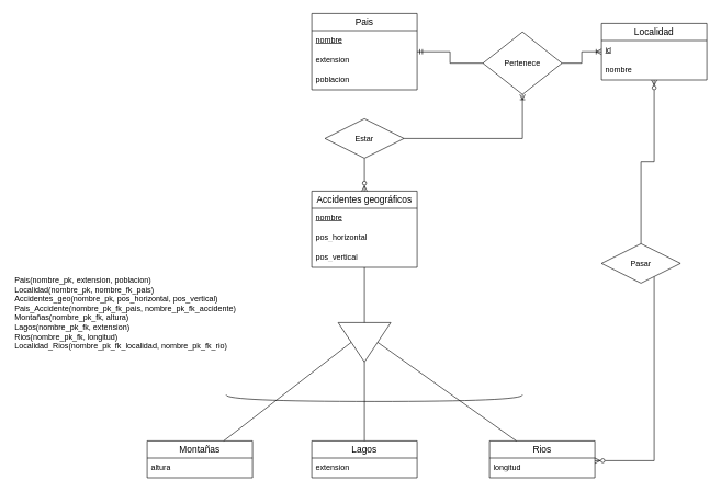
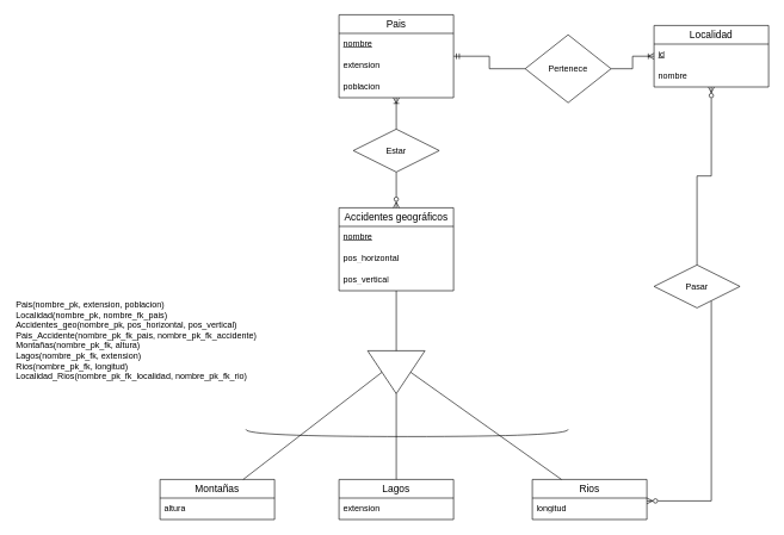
  <mxCell id="0" />
  <mxCell id="1" parent="0" />
  <mxCell id="2" value="Lagos" style="swimlane;fontStyle=0;childLayout=stackLayout;horizontal=1;startSize=26;horizontalStack=0;resizeParent=1;resizeParentMax=0;resizeLast=0;collapsible=1;marginBottom=0;align=center;fontSize=14;" parent="1" vertex="1"><mxGeometry x="473" y="670" width="160" height="56" as="geometry" /></mxCell>
  <mxCell id="3" value="extension" style="text;strokeColor=none;fillColor=none;spacingLeft=4;spacingRight=4;overflow=hidden;rotatable=0;points=[[0,0.5],[1,0.5]];portConstraint=eastwest;fontSize=12;whiteSpace=wrap;html=1;" parent="2" vertex="1"><mxGeometry y="26" width="160" height="30" as="geometry" /></mxCell>
  <mxCell id="4" value="Rios" style="swimlane;fontStyle=0;childLayout=stackLayout;horizontal=1;startSize=26;horizontalStack=0;resizeParent=1;resizeParentMax=0;resizeLast=0;collapsible=1;marginBottom=0;align=center;fontSize=14;" parent="1" vertex="1"><mxGeometry x="743" y="670" width="160" height="56" as="geometry" /></mxCell>
  <mxCell id="5" value="longitud" style="text;strokeColor=none;fillColor=none;spacingLeft=4;spacingRight=4;overflow=hidden;rotatable=0;points=[[0,0.5],[1,0.5]];portConstraint=eastwest;fontSize=12;whiteSpace=wrap;html=1;" parent="4" vertex="1"><mxGeometry y="26" width="160" height="30" as="geometry" /></mxCell>
  <mxCell id="6" value="Montañas" style="swimlane;fontStyle=0;childLayout=stackLayout;horizontal=1;startSize=26;horizontalStack=0;resizeParent=1;resizeParentMax=0;resizeLast=0;collapsible=1;marginBottom=0;align=center;fontSize=14;" parent="1" vertex="1"><mxGeometry x="223" y="670" width="160" height="56" as="geometry" /></mxCell>
  <mxCell id="7" value="altura" style="text;strokeColor=none;fillColor=none;spacingLeft=4;spacingRight=4;overflow=hidden;rotatable=0;points=[[0,0.5],[1,0.5]];portConstraint=eastwest;fontSize=12;whiteSpace=wrap;html=1;" parent="6" vertex="1"><mxGeometry y="26" width="160" height="30" as="geometry" /></mxCell>
  <mxCell id="8" value="Accidentes geográficos" style="swimlane;fontStyle=0;childLayout=stackLayout;horizontal=1;startSize=26;horizontalStack=0;resizeParent=1;resizeParentMax=0;resizeLast=0;collapsible=1;marginBottom=0;align=center;fontSize=14;" parent="1" vertex="1"><mxGeometry x="473" y="290" width="160" height="116" as="geometry" /></mxCell>
  <mxCell id="9" value="&lt;u&gt;nombre&lt;/u&gt;" style="text;strokeColor=none;fillColor=none;spacingLeft=4;spacingRight=4;overflow=hidden;rotatable=0;points=[[0,0.5],[1,0.5]];portConstraint=eastwest;fontSize=12;whiteSpace=wrap;html=1;" parent="8" vertex="1"><mxGeometry y="26" width="160" height="30" as="geometry" /></mxCell>
  <mxCell id="10" value="pos_horizontal" style="text;strokeColor=none;fillColor=none;spacingLeft=4;spacingRight=4;overflow=hidden;rotatable=0;points=[[0,0.5],[1,0.5]];portConstraint=eastwest;fontSize=12;whiteSpace=wrap;html=1;" parent="8" vertex="1"><mxGeometry y="56" width="160" height="30" as="geometry" /></mxCell>
  <mxCell id="11" value="pos_vertical" style="text;strokeColor=none;fillColor=none;spacingLeft=4;spacingRight=4;overflow=hidden;rotatable=0;points=[[0,0.5],[1,0.5]];portConstraint=eastwest;fontSize=12;whiteSpace=wrap;html=1;" parent="8" vertex="1"><mxGeometry y="86" width="160" height="30" as="geometry" /></mxCell>
  <mxCell id="12" value="Pais" style="swimlane;fontStyle=0;childLayout=stackLayout;horizontal=1;startSize=26;horizontalStack=0;resizeParent=1;resizeParentMax=0;resizeLast=0;collapsible=1;marginBottom=0;align=center;fontSize=14;" parent="1" vertex="1"><mxGeometry x="473" y="20" width="160" height="116" as="geometry" /></mxCell>
  <mxCell id="13" value="&lt;u&gt;nombre&lt;/u&gt;" style="text;strokeColor=none;fillColor=none;spacingLeft=4;spacingRight=4;overflow=hidden;rotatable=0;points=[[0,0.5],[1,0.5]];portConstraint=eastwest;fontSize=12;whiteSpace=wrap;html=1;" parent="12" vertex="1"><mxGeometry y="26" width="160" height="30" as="geometry" /></mxCell>
  <mxCell id="14" value="extension" style="text;strokeColor=none;fillColor=none;spacingLeft=4;spacingRight=4;overflow=hidden;rotatable=0;points=[[0,0.5],[1,0.5]];portConstraint=eastwest;fontSize=12;whiteSpace=wrap;html=1;" parent="12" vertex="1"><mxGeometry y="56" width="160" height="30" as="geometry" /></mxCell>
  <mxCell id="15" value="poblacion" style="text;strokeColor=none;fillColor=none;spacingLeft=4;spacingRight=4;overflow=hidden;rotatable=0;points=[[0,0.5],[1,0.5]];portConstraint=eastwest;fontSize=12;whiteSpace=wrap;html=1;" parent="12" vertex="1"><mxGeometry y="86" width="160" height="30" as="geometry" /></mxCell>
  <mxCell id="16" value="Localidad" style="swimlane;fontStyle=0;childLayout=stackLayout;horizontal=1;startSize=26;horizontalStack=0;resizeParent=1;resizeParentMax=0;resizeLast=0;collapsible=1;marginBottom=0;align=center;fontSize=14;" parent="1" vertex="1"><mxGeometry x="913" y="35" width="160" height="86" as="geometry" /></mxCell>
  <mxCell id="17" value="&lt;u&gt;id&lt;/u&gt;" style="text;strokeColor=none;fillColor=none;spacingLeft=4;spacingRight=4;overflow=hidden;rotatable=0;points=[[0,0.5],[1,0.5]];portConstraint=eastwest;fontSize=12;whiteSpace=wrap;html=1;" parent="16" vertex="1"><mxGeometry y="26" width="160" height="30" as="geometry" /></mxCell>
  <mxCell id="18" value="nombre" style="text;strokeColor=none;fillColor=none;spacingLeft=4;spacingRight=4;overflow=hidden;rotatable=0;points=[[0,0.5],[1,0.5]];portConstraint=eastwest;fontSize=12;whiteSpace=wrap;html=1;" vertex="1" parent="16"><mxGeometry y="56" width="160" height="30" as="geometry" /></mxCell>
  <mxCell id="19" value="" style="triangle;whiteSpace=wrap;html=1;rotation=90;" parent="1" vertex="1"><mxGeometry x="523" y="480" width="60" height="80" as="geometry" /></mxCell>
  <mxCell id="20" value="" style="endArrow=none;html=1;rounded=0;entryX=0.5;entryY=1;entryDx=0;entryDy=0;" parent="1" source="6" target="19" edge="1"><mxGeometry width="50" height="50" relative="1" as="geometry"><mxPoint x="743" y="420" as="sourcePoint" /><mxPoint x="793" y="370" as="targetPoint" /></mxGeometry></mxCell>
  <mxCell id="21" value="" style="endArrow=none;html=1;rounded=0;" parent="1" source="2" target="19" edge="1"><mxGeometry width="50" height="50" relative="1" as="geometry"><mxPoint x="743" y="420" as="sourcePoint" /><mxPoint x="793" y="370" as="targetPoint" /></mxGeometry></mxCell>
  <mxCell id="22" value="" style="endArrow=none;html=1;rounded=0;entryX=0.5;entryY=0;entryDx=0;entryDy=0;" parent="1" source="4" target="19" edge="1"><mxGeometry width="50" height="50" relative="1" as="geometry"><mxPoint x="743" y="420" as="sourcePoint" /><mxPoint x="793" y="370" as="targetPoint" /></mxGeometry></mxCell>
  <mxCell id="23" value="" style="endArrow=none;html=1;rounded=0;exitX=0;exitY=0.5;exitDx=0;exitDy=0;" parent="1" source="19" target="8" edge="1"><mxGeometry width="50" height="50" relative="1" as="geometry"><mxPoint x="743" y="420" as="sourcePoint" /><mxPoint x="793" y="370" as="targetPoint" /></mxGeometry></mxCell>
  <mxCell id="24" style="edgeStyle=orthogonalEdgeStyle;rounded=0;orthogonalLoop=1;jettySize=auto;html=1;endArrow=ERzeroToMany;endFill=0;" parent="1" source="26" target="8" edge="1"><mxGeometry relative="1" as="geometry" /></mxCell>
- <mxCell id="25" style="edgeStyle=orthogonalEdgeStyle;rounded=0;orthogonalLoop=1;jettySize=auto;html=1;endArrow=ERoneToMany;endFill=0;" parent="1" source="26" target="29" edge="1"><mxGeometry relative="1" as="geometry" /></mxCell>
+ <mxCell id="25" style="edgeStyle=orthogonalEdgeStyle;rounded=0;orthogonalLoop=1;jettySize=auto;html=1;endArrow=ERoneToMany;endFill=0;" parent="1" source="26" target="12" edge="1"><mxGeometry relative="1" as="geometry" /></mxCell>
  <mxCell id="26" value="Estar" style="shape=rhombus;perimeter=rhombusPerimeter;whiteSpace=wrap;html=1;align=center;" parent="1" vertex="1"><mxGeometry x="493" y="180" width="120" height="60" as="geometry" /></mxCell>
  <mxCell id="27" style="edgeStyle=orthogonalEdgeStyle;rounded=0;orthogonalLoop=1;jettySize=auto;html=1;endArrow=ERoneToMany;endFill=0;" parent="1" source="29" target="16" edge="1"><mxGeometry relative="1" as="geometry" /></mxCell>
  <mxCell id="28" style="edgeStyle=orthogonalEdgeStyle;rounded=0;orthogonalLoop=1;jettySize=auto;html=1;endArrow=ERmandOne;endFill=0;" parent="1" source="29" target="12" edge="1"><mxGeometry relative="1" as="geometry" /></mxCell>
  <mxCell id="29" value="Pertenece" style="shape=rhombus;perimeter=rhombusPerimeter;whiteSpace=wrap;html=1;align=center;" parent="1" vertex="1"><mxGeometry x="733" y="48" width="120" height="95" as="geometry" /></mxCell>
  <mxCell id="30" style="edgeStyle=orthogonalEdgeStyle;rounded=0;orthogonalLoop=1;jettySize=auto;html=1;endArrow=ERzeroToMany;endFill=0;" parent="1" source="32" target="16" edge="1"><mxGeometry relative="1" as="geometry" /></mxCell>
  <mxCell id="31" style="edgeStyle=orthogonalEdgeStyle;rounded=0;orthogonalLoop=1;jettySize=auto;html=1;endArrow=ERzeroToMany;endFill=0;" parent="1" source="32" target="4" edge="1"><mxGeometry relative="1" as="geometry"><Array as="points"><mxPoint x="993" y="700" /></Array></mxGeometry></mxCell>
  <mxCell id="32" value="Pasar" style="shape=rhombus;perimeter=rhombusPerimeter;whiteSpace=wrap;html=1;align=center;" parent="1" vertex="1"><mxGeometry x="913" y="370" width="120" height="60" as="geometry" /></mxCell>
  <mxCell id="33" value="" style="endArrow=none;html=1;rounded=0;edgeStyle=orthogonalEdgeStyle;curved=1;" parent="1" edge="1"><mxGeometry width="50" height="50" relative="1" as="geometry"><mxPoint x="343" y="600" as="sourcePoint" /><mxPoint x="793" y="600" as="targetPoint" /><Array as="points"><mxPoint x="343" y="610" /><mxPoint x="793" y="610" /></Array></mxGeometry></mxCell>
  <mxCell id="34" value="&lt;div align=&quot;left&quot;&gt;Pais(nombre_pk, extension, poblacion)&lt;br&gt;&lt;/div&gt;&lt;div&gt;Localidad(nombre_pk, nombre_fk_pais)&lt;/div&gt;&lt;div&gt;Accidentes_geo(nombre_pk, pos_horizontal, pos_vertical)&lt;/div&gt;&lt;div&gt;Pais_Accidente(nombre_pk_fk_pais, nombre_pk_fk_accidente)&lt;/div&gt;&lt;div&gt;Montañas(nombre_pk_fk, altura)&lt;/div&gt;&lt;div&gt;Lagos(nombre_pk_fk, extension)&lt;/div&gt;&lt;div&gt;Rios(nombre_pk_fk, longitud)&lt;/div&gt;&lt;div&gt;Localidad_Rios(nombre_pk_fk_localidad, nombre_pk_fk_rio)&lt;br&gt;&lt;/div&gt;&lt;div&gt;&lt;br&gt;&lt;/div&gt;&lt;div&gt;&lt;br&gt;&lt;/div&gt;" style="text;html=1;strokeColor=none;fillColor=none;align=left;verticalAlign=middle;whiteSpace=wrap;rounded=0;" parent="1" vertex="1"><mxGeometry x="20" y="420" width="460" height="140" as="geometry" /></mxCell>
